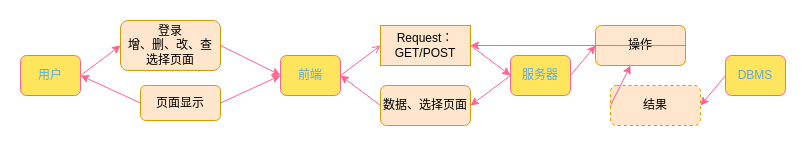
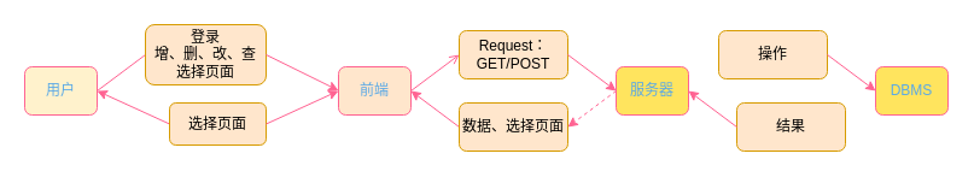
  <mxCell id="0" />
  <mxCell id="1" parent="0" />
- <mxCell id="2" value="用户" style="rounded=1;whiteSpace=wrap;html=1;fontSize=12;glass=0;strokeWidth=1;shadow=0;labelBackgroundColor=none;fillColor=#FFE45E;strokeColor=#FF6392;fontColor=#5AA9E6;" parent="1" vertex="1"><mxGeometry x="20" y="55" width="60" height="40" as="geometry" /></mxCell>
- <mxCell id="3" value="" style="endArrow=classic;html=1;rounded=0;strokeColor=#FF6392;fontColor=#5AA9E6;fillColor=#FFE45E;exitX=1;exitY=0.5;exitDx=0;exitDy=0;entryX=0;entryY=0.5;entryDx=0;entryDy=0;" edge="1" parent="1" source="2" target="4"><mxGeometry width="50" height="50" relative="1" as="geometry"><mxPoint x="160" y="95" as="sourcePoint" /><mxPoint x="120" y="75" as="targetPoint" /></mxGeometry></mxCell>
+ <mxCell id="2" value="用户" style="rounded=1;whiteSpace=wrap;html=1;fontSize=12;glass=0;strokeWidth=1;shadow=0;labelBackgroundColor=none;fillColor=#fff2cc;strokeColor=#FF6392;fontColor=#5AA9E6;" parent="1" vertex="1"><mxGeometry x="20" y="55" width="60" height="40" as="geometry" /></mxCell>
+ <mxCell id="3" value="" style="endArrow=none;html=1;rounded=0;strokeColor=#FF6392;fontColor=#5AA9E6;fillColor=#FFE45E;exitX=1;exitY=0.5;exitDx=0;exitDy=0;entryX=0;entryY=0.5;entryDx=0;entryDy=0;" edge="1" parent="1" source="2" target="4"><mxGeometry width="50" height="50" relative="1" as="geometry"><mxPoint x="160" y="95" as="sourcePoint" /><mxPoint x="120" y="75" as="targetPoint" /></mxGeometry></mxCell>
  <mxCell id="4" value="&lt;div&gt;登录&lt;/div&gt;增、删、改、查&lt;div&gt;选择页面&lt;/div&gt;" style="rounded=1;whiteSpace=wrap;html=1;fontSize=12;glass=0;strokeWidth=1;shadow=0;labelBackgroundColor=none;fillColor=#ffe6cc;strokeColor=#d79b00;" vertex="1" parent="1"><mxGeometry x="120" y="20" width="100" height="50" as="geometry" /></mxCell>
  <mxCell id="5" value="" style="endArrow=classic;html=1;rounded=0;strokeColor=#FF6392;fontColor=#5AA9E6;fillColor=#FFE45E;exitX=1;exitY=0.5;exitDx=0;exitDy=0;" edge="1" parent="1" source="4"><mxGeometry width="50" height="50" relative="1" as="geometry"><mxPoint x="240" y="74.66" as="sourcePoint" /><mxPoint x="280" y="74.66" as="targetPoint" /></mxGeometry></mxCell>
- <mxCell id="6" value="前端" style="rounded=1;whiteSpace=wrap;html=1;fontSize=12;glass=0;strokeWidth=1;shadow=0;labelBackgroundColor=none;fillColor=#FFE45E;strokeColor=#FF6392;fontColor=#5AA9E6;" vertex="1" parent="1"><mxGeometry x="280" y="55" width="60" height="40" as="geometry" /></mxCell>
+ <mxCell id="6" value="前端" style="rounded=1;whiteSpace=wrap;html=1;fontSize=12;glass=0;strokeWidth=1;shadow=0;labelBackgroundColor=none;fillColor=#ffe6cc;strokeColor=#FF6392;fontColor=#5AA9E6;" vertex="1" parent="1"><mxGeometry x="280" y="55" width="60" height="40" as="geometry" /></mxCell>
  <mxCell id="7" value="" style="endArrow=open;html=1;rounded=0;strokeColor=#FF6392;fontColor=#5AA9E6;fillColor=#FFE45E;exitX=1;exitY=0.5;exitDx=0;exitDy=0;entryX=0;entryY=0.5;entryDx=0;entryDy=0;" edge="1" parent="1" source="6" target="8"><mxGeometry width="50" height="50" relative="1" as="geometry"><mxPoint x="250" y="84.66" as="sourcePoint" /><mxPoint x="380" y="55" as="targetPoint" /></mxGeometry></mxCell>
- <mxCell id="8" value="Request：GET/POST" style="whiteSpace=wrap;html=1;fontSize=12;glass=0;strokeWidth=1;shadow=0;labelBackgroundColor=none;fillColor=#ffe6cc;strokeColor=#d79b00;rounded=0;" vertex="1" parent="1"><mxGeometry x="380" y="25" width="90" height="40" as="geometry" /></mxCell>
+ <mxCell id="8" value="Request：GET/POST" style="rounded=1;whiteSpace=wrap;html=1;fontSize=12;glass=0;strokeWidth=1;shadow=0;labelBackgroundColor=none;fillColor=#ffe6cc;strokeColor=#d79b00;" vertex="1" parent="1"><mxGeometry x="380" y="25" width="90" height="40" as="geometry" /></mxCell>
  <mxCell id="9" value="" style="endArrow=none;html=1;rounded=0;strokeColor=#FF6392;fontColor=#5AA9E6;fillColor=#FFE45E;exitX=1;exitY=0.5;exitDx=0;exitDy=0;endFill=0;startArrow=classic;startFill=1;entryX=0;entryY=0.5;entryDx=0;entryDy=0;" edge="1" parent="1" source="6" target="10"><mxGeometry width="50" height="50" relative="1" as="geometry"><mxPoint x="270" y="95" as="sourcePoint" /><mxPoint x="380" y="95" as="targetPoint" /></mxGeometry></mxCell>
  <mxCell id="10" value="数据、选择页面" style="rounded=1;whiteSpace=wrap;html=1;fontSize=12;glass=0;strokeWidth=1;shadow=0;labelBackgroundColor=none;fillColor=#ffe6cc;strokeColor=#d79b00;" vertex="1" parent="1"><mxGeometry x="380" y="85" width="90" height="40" as="geometry" /></mxCell>
  <mxCell id="11" value="" style="endArrow=classic;html=1;rounded=0;strokeColor=#FF6392;fontColor=#5AA9E6;fillColor=#FFE45E;exitX=1;exitY=0.5;exitDx=0;exitDy=0;entryX=0;entryY=0.5;entryDx=0;entryDy=0;" edge="1" parent="1" source="8" target="15"><mxGeometry width="50" height="50" relative="1" as="geometry"><mxPoint x="500" y="50" as="sourcePoint" /><mxPoint x="510" y="65" as="targetPoint" /></mxGeometry></mxCell>
  <mxCell id="12" value="" style="endArrow=none;html=1;rounded=0;strokeColor=#FF6392;fontColor=#5AA9E6;fillColor=#FFE45E;exitX=1;exitY=0.5;exitDx=0;exitDy=0;endFill=0;startArrow=classic;startFill=1;entryX=0;entryY=0.5;entryDx=0;entryDy=0;" edge="1" parent="1" target="13"><mxGeometry width="50" height="50" relative="1" as="geometry"><mxPoint x="80" y="75" as="sourcePoint" /><mxPoint x="120" y="95" as="targetPoint" /></mxGeometry></mxCell>
- <mxCell id="13" value="页面显示" style="rounded=1;whiteSpace=wrap;html=1;fontSize=12;glass=0;strokeWidth=1;shadow=0;labelBackgroundColor=none;fillColor=#ffe6cc;strokeColor=#d79b00;" vertex="1" parent="1"><mxGeometry x="140" y="85" width="80" height="35" as="geometry" /></mxCell>
+ <mxCell id="13" value="选择页面" style="rounded=1;whiteSpace=wrap;html=1;fontSize=12;glass=0;strokeWidth=1;shadow=0;labelBackgroundColor=none;fillColor=#ffe6cc;strokeColor=#d79b00;" vertex="1" parent="1"><mxGeometry x="140" y="85" width="80" height="35" as="geometry" /></mxCell>
  <mxCell id="14" value="" style="endArrow=classic;html=1;rounded=0;strokeColor=#FF6392;fontColor=#5AA9E6;fillColor=#FFE45E;exitX=1;exitY=0.5;exitDx=0;exitDy=0;entryX=0;entryY=0.5;entryDx=0;entryDy=0;" edge="1" parent="1" source="13" target="6"><mxGeometry width="50" height="50" relative="1" as="geometry"><mxPoint x="250" y="55" as="sourcePoint" /><mxPoint x="290" y="84.66" as="targetPoint" /></mxGeometry></mxCell>
  <mxCell id="15" value="服务器" style="rounded=1;whiteSpace=wrap;html=1;fontSize=12;glass=0;strokeWidth=1;shadow=0;labelBackgroundColor=none;fillColor=#FFE45E;strokeColor=#FF6392;fontColor=#5AA9E6;" vertex="1" parent="1"><mxGeometry x="510" y="55" width="60" height="40" as="geometry" /></mxCell>
- <mxCell id="16" value="" style="endArrow=classic;html=1;rounded=0;strokeColor=#FF6392;fontColor=#5AA9E6;fillColor=#FFE45E;exitX=0;exitY=0.5;exitDx=0;exitDy=0;entryX=1;entryY=0.5;entryDx=0;entryDy=0;" edge="1" parent="1" source="15" target="10"><mxGeometry width="50" height="50" relative="1" as="geometry"><mxPoint x="480" y="55" as="sourcePoint" /><mxPoint x="520" y="75" as="targetPoint" /></mxGeometry></mxCell>
- <mxCell id="17" value="" style="endArrow=classic;html=1;rounded=0;strokeColor=#FF6392;fontColor=#5AA9E6;fillColor=#FFE45E;exitX=1;exitY=0.5;exitDx=0;exitDy=0;entryX=0;entryY=0.5;entryDx=0;entryDy=0;" edge="1" parent="1" source="15" target="18"><mxGeometry width="50" height="50" relative="1" as="geometry"><mxPoint x="580" y="85" as="sourcePoint" /><mxPoint x="610" y="55" as="targetPoint" /></mxGeometry></mxCell>
+ <mxCell id="16" value="" style="endArrow=classic;html=1;rounded=0;strokeColor=#FF6392;fontColor=#5AA9E6;fillColor=#FFE45E;exitX=0;exitY=0.5;exitDx=0;exitDy=0;entryX=1;entryY=0.5;entryDx=0;entryDy=0;dashed=1;" edge="1" parent="1" source="15" target="10"><mxGeometry width="50" height="50" relative="1" as="geometry"><mxPoint x="480" y="55" as="sourcePoint" /><mxPoint x="520" y="75" as="targetPoint" /></mxGeometry></mxCell>
  <mxCell id="18" value="操作" style="rounded=1;whiteSpace=wrap;html=1;fontSize=12;glass=0;strokeWidth=1;shadow=0;labelBackgroundColor=none;fillColor=#ffe6cc;strokeColor=#d79b00;" vertex="1" parent="1"><mxGeometry x="595" y="25" width="90" height="40" as="geometry" /></mxCell>
- <mxCell id="19" value="" style="endArrow=classic;html=1;rounded=0;strokeColor=#FF6392;fontColor=#5AA9E6;fillColor=#FFE45E;exitX=1;exitY=0.5;exitDx=0;exitDy=0;" edge="1" parent="1" source="18" target="8"><mxGeometry width="50" height="50" relative="1" as="geometry"><mxPoint x="580" y="85" as="sourcePoint" /><mxPoint x="750" y="65" as="targetPoint" /></mxGeometry></mxCell>
+ <mxCell id="19" value="" style="endArrow=classic;html=1;rounded=0;strokeColor=#FF6392;fontColor=#5AA9E6;fillColor=#FFE45E;exitX=1;exitY=0.5;exitDx=0;exitDy=0;entryX=0;entryY=0.5;entryDx=0;entryDy=0;" edge="1" parent="1" source="18" target="20"><mxGeometry width="50" height="50" relative="1" as="geometry"><mxPoint x="580" y="85" as="sourcePoint" /><mxPoint x="750" y="65" as="targetPoint" /></mxGeometry></mxCell>
  <mxCell id="20" value="DBMS" style="rounded=1;whiteSpace=wrap;html=1;fontSize=12;glass=0;strokeWidth=1;shadow=0;labelBackgroundColor=none;fillColor=#FFE45E;strokeColor=#FF6392;fontColor=#5AA9E6;" vertex="1" parent="1"><mxGeometry x="725" y="55" width="60" height="40" as="geometry" /></mxCell>
- <mxCell id="21" value="结果" style="rounded=1;whiteSpace=wrap;html=1;fontSize=12;glass=0;strokeWidth=1;shadow=0;labelBackgroundColor=none;fillColor=#ffe6cc;strokeColor=#d79b00;dashed=1;" vertex="1" parent="1"><mxGeometry x="610" y="85" width="90" height="40" as="geometry" /></mxCell>
- <mxCell id="22" value="" style="endArrow=classic;html=1;rounded=0;strokeColor=#FF6392;fontColor=#5AA9E6;fillColor=#FFE45E;exitX=0;exitY=0.5;exitDx=0;exitDy=0;entryX=1;entryY=0.5;entryDx=0;entryDy=0;" edge="1" parent="1" source="20" target="21"><mxGeometry width="50" height="50" relative="1" as="geometry"><mxPoint x="710" y="55" as="sourcePoint" /><mxPoint x="750" y="85" as="targetPoint" /></mxGeometry></mxCell>
- <mxCell id="23" value="" style="endArrow=classic;html=1;rounded=0;strokeColor=#FF6392;fontColor=#5AA9E6;fillColor=#FFE45E;exitX=0;exitY=0.5;exitDx=0;exitDy=0;" edge="1" parent="1" source="21" target="18"><mxGeometry width="50" height="50" relative="1" as="geometry"><mxPoint x="750" y="85" as="sourcePoint" /><mxPoint x="710" y="115" as="targetPoint" /></mxGeometry></mxCell>
+ <mxCell id="21" value="结果" style="rounded=1;whiteSpace=wrap;html=1;fontSize=12;glass=0;strokeWidth=1;shadow=0;labelBackgroundColor=none;fillColor=#ffe6cc;strokeColor=#d79b00;" vertex="1" parent="1"><mxGeometry x="610" y="85" width="90" height="40" as="geometry" /></mxCell>
+ <mxCell id="23" value="" style="endArrow=classic;html=1;rounded=0;strokeColor=#FF6392;fontColor=#5AA9E6;fillColor=#FFE45E;exitX=0;exitY=0.5;exitDx=0;exitDy=0;entryX=1;entryY=0.5;entryDx=0;entryDy=0;" edge="1" parent="1" source="21" target="15"><mxGeometry width="50" height="50" relative="1" as="geometry"><mxPoint x="750" y="85" as="sourcePoint" /><mxPoint x="710" y="115" as="targetPoint" /></mxGeometry></mxCell>
